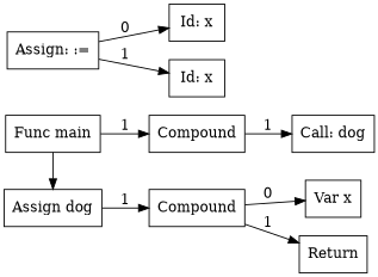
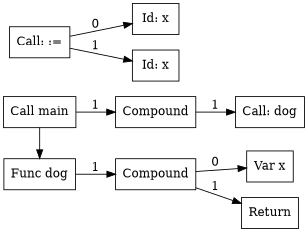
  digraph {
    fontname="DejaVu Serif"
    rankdir=LR
    node [fontname="DejaVu Serif" shape=box]
    edge [fontname="DejaVu Serif"]
-   n1 [label="Assign dog"]
+   n1 [label="Func dog"]
    n2 [label=Compound]
    n3 [label="Var x"]
    n4 [label=Return]
-   n5 [label="Assign: :="]
+   n5 [label="Call: :="]
    n6 [label="Id: x"]
    n7 [label="Id: x"]
-   n8 [label="Func main"]
+   n8 [label="Call main"]
    n9 [label=Compound]
    n10 [label="Call: dog"]
    subgraph sub_1 {
      n1
      n2
    }
    subgraph sub_2 {
      ordering=out
      rank=same
      n2
    }
    subgraph sub_3 {
      ordering=out
      rank=same
      n3
      n4
    }
    subgraph sub_4 {
      n2
      n3
      n4
    }
    subgraph sub_5 {
      ordering=out
      rank=same
      n5
    }
    subgraph sub_6 {
      n4
      n5
    }
    subgraph sub_7 {
      ordering=out
      rank=same
      n6
      n7
    }
    subgraph sub_8 {
      n5
      n6
      n7
    }
    subgraph sub_9 {
      rank=same
      n1
      n8
    }
    subgraph sub_10 {
      n1
      n8
    }
    subgraph sub_11 {
      ordering=out
      rank=same
      n9
    }
    subgraph sub_12 {
      n8
      n9
    }
    subgraph sub_13 {
      ordering=out
      rank=same
      n10
    }
    subgraph sub_14 {
      n9
      n10
    }
    n1 -> n2 [label=1]
    n2 -> n3 [label=0]
    n2 -> n4 [label=1]
    n5 -> n6 [label=0]
    n5 -> n7 [label=1]
    n8 -> n1
    n8 -> n9 [label=1]
    n9 -> n10 [label=1]
  }
